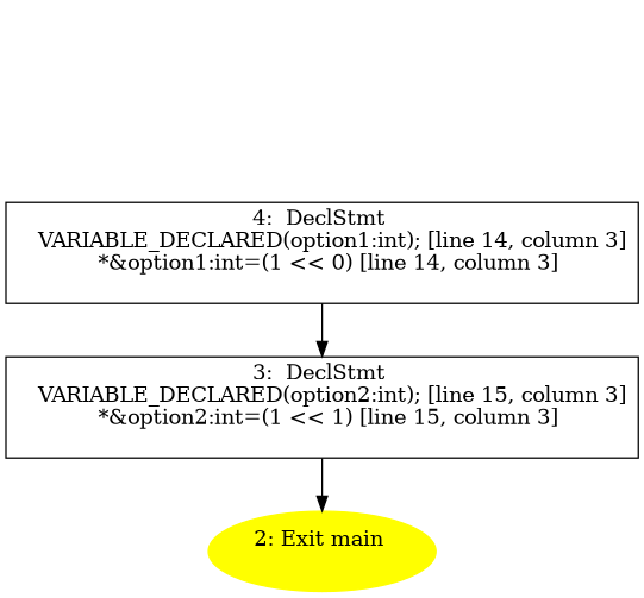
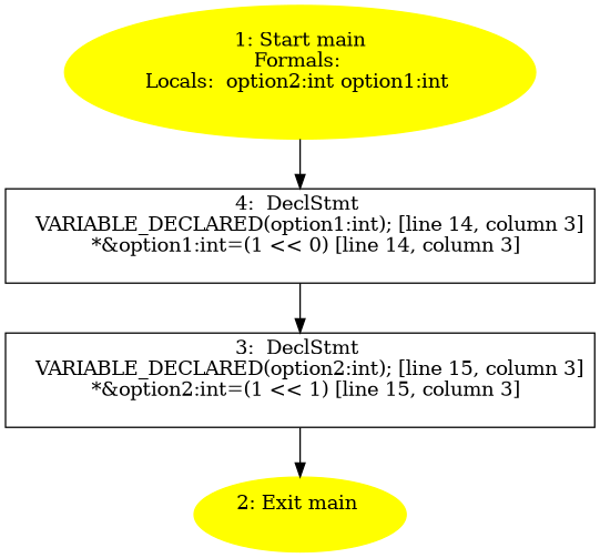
  digraph {
+   n1 [color=yellow label="1: Start main\nFormals: \nLocals:  option2:int option1:int \n  " style=filled]
    n2 [label="4:  DeclStmt \n   VARIABLE_DECLARED(option1:int); [line 14, column 3]\n  *&option1:int=(1 << 0) [line 14, column 3]\n " shape=box]
    n3 [label="3:  DeclStmt \n   VARIABLE_DECLARED(option2:int); [line 15, column 3]\n  *&option2:int=(1 << 1) [line 15, column 3]\n " shape=box]
    n4 [color=yellow label="2: Exit main \n  " style=filled]
+   n1 -> n2
    n2 -> n3
    n3 -> n4
  }
